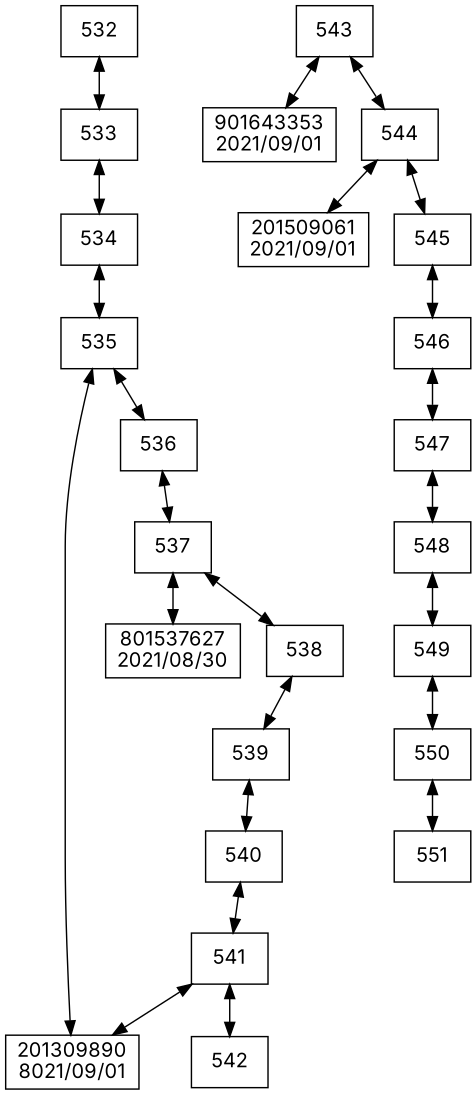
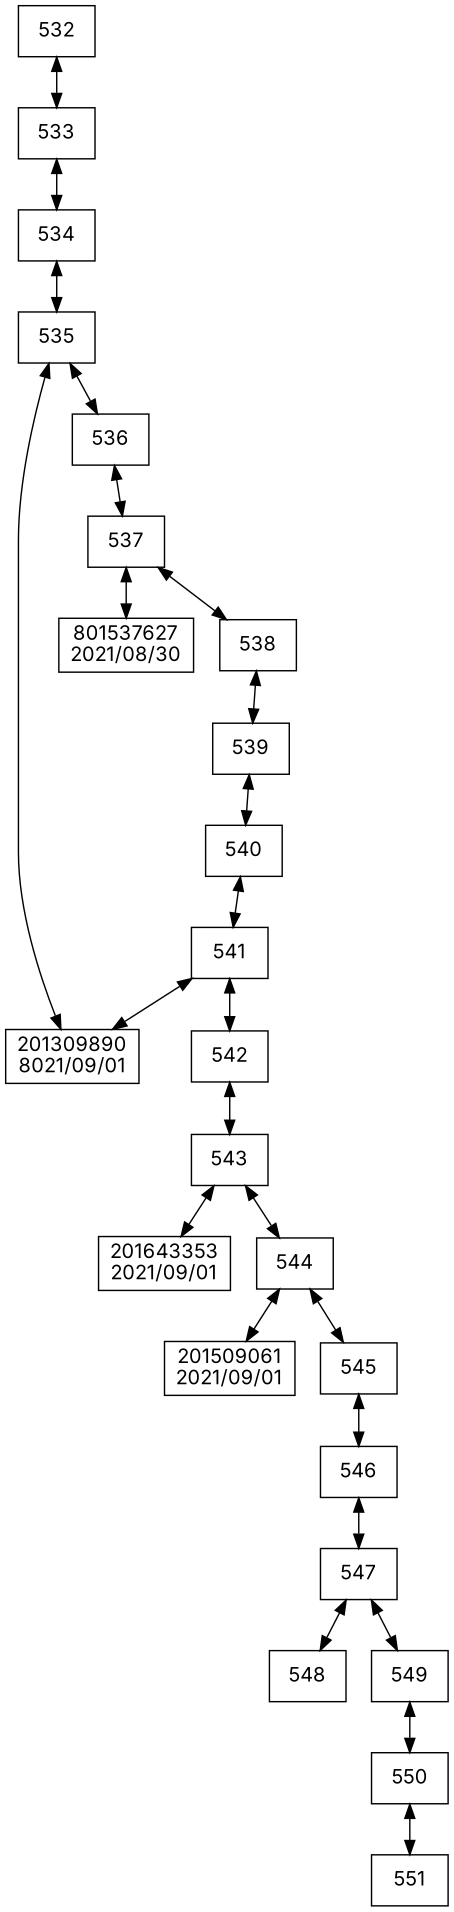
  digraph {
    compound=true
    fontname=Inter
    rankdir=TB
    node [fontname=Inter shape=box]
    edge [dir=both fontname=Inter]
    n1 [label=532]
    n2 [label=533]
    n3 [label=534]
    n4 [label=535]
    n5 [label="201309890\n8021/09/01"]
    n6 [label=536]
    n7 [label=537]
    n8 [label="801537627\n2021/08/30"]
    n9 [label=538]
    n10 [label=539]
    n11 [label=540]
    n12 [label=541]
    n13 [label=542]
    n14 [label=543]
-   n15 [label="901643353\n2021/09/01"]
+   n15 [label="201643353\n2021/09/01"]
    n16 [label=544]
    n17 [label="201509061\n2021/09/01"]
    n18 [label=545]
    n19 [label=546]
    n20 [label=547]
    n21 [label=548]
    n22 [label=549]
    n23 [label=550]
    n24 [label=551]
    n1 -> n2
    n2 -> n3
    n3 -> n4
    n4 -> n5
    n4 -> n6
    n6 -> n7
    n7 -> n8
    n7 -> n9
    n9 -> n10
    n10 -> n11
    n11 -> n12
    n12 -> n5
    n12 -> n13
+   n13 -> n14
    n14 -> n15
    n14 -> n16
    n16 -> n17
    n16 -> n18
    n18 -> n19
    n19 -> n20
    n20 -> n21
-   n21 -> n22
+   n20 -> n22
    n22 -> n23
    n23 -> n24
  }
